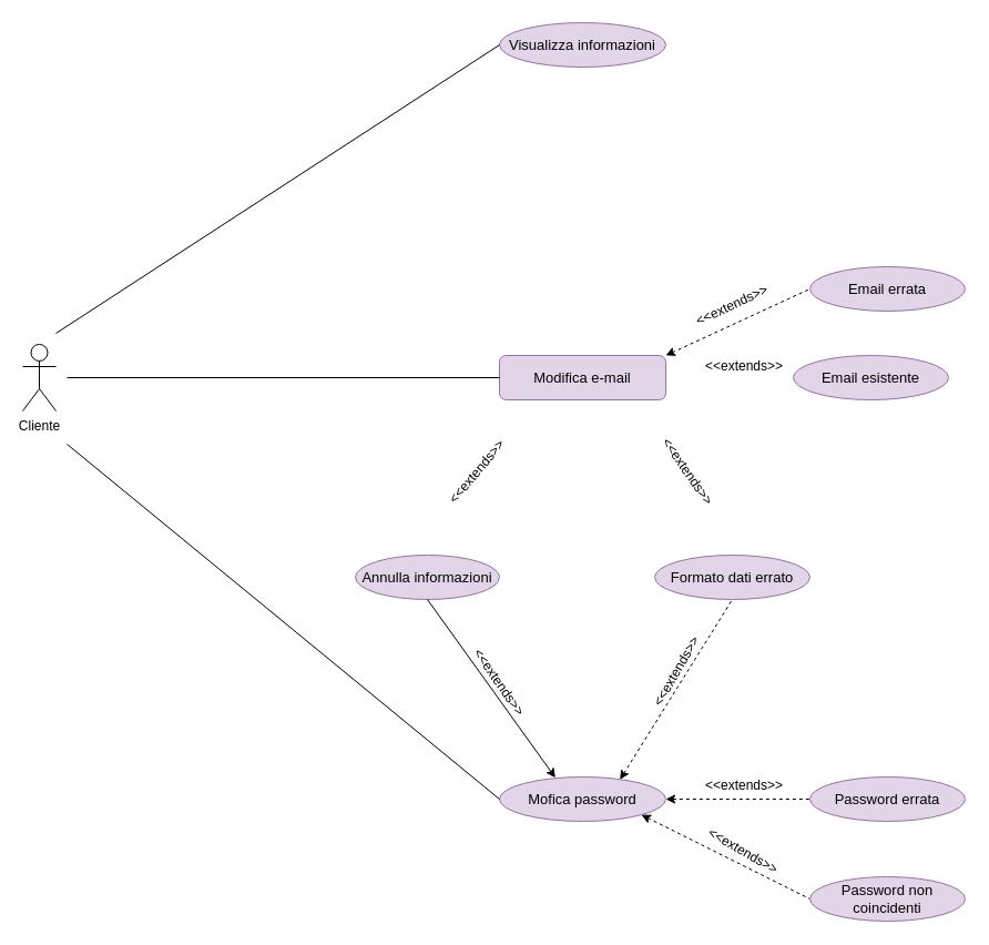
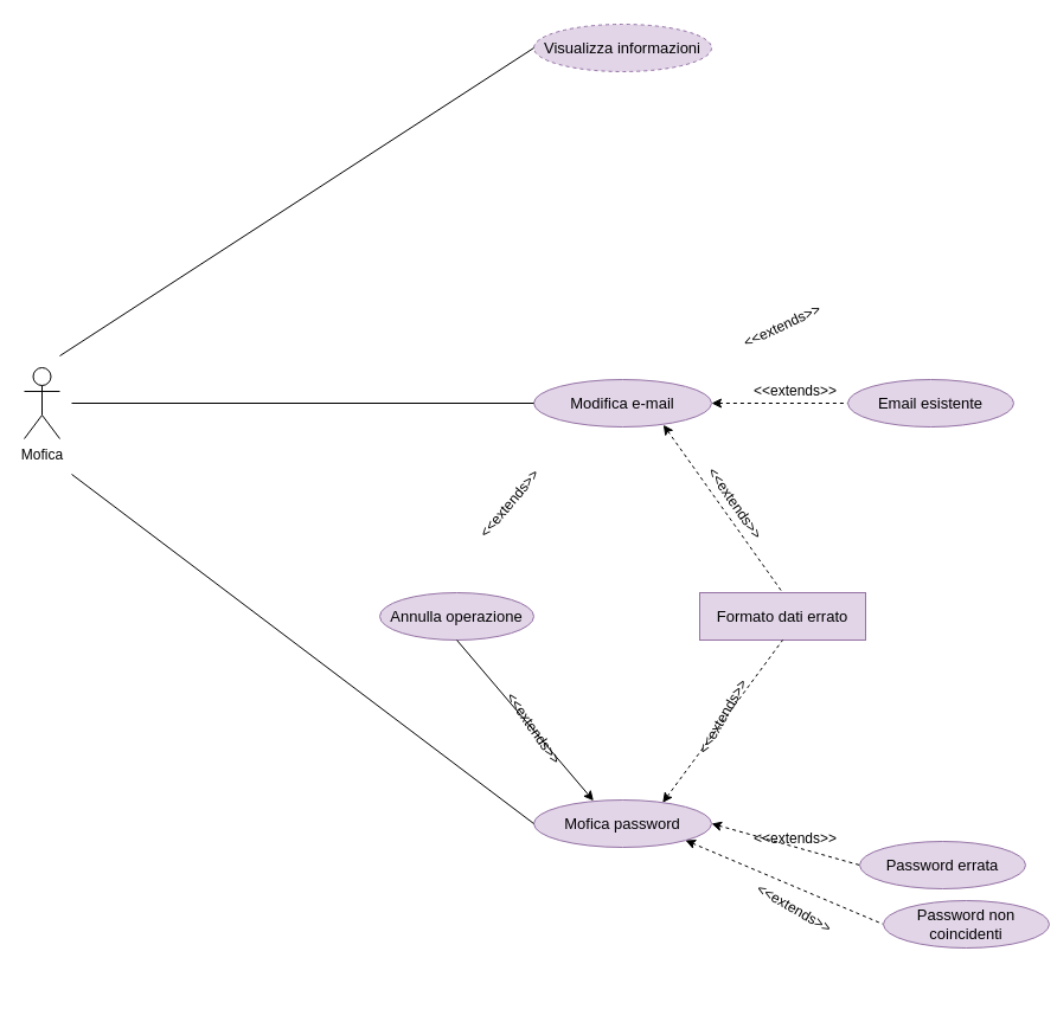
  <mxCell id="0" />
  <mxCell id="1" parent="0" />
- <mxCell id="2" value="Cliente&lt;br&gt;" style="shape=umlActor;verticalLabelPosition=bottom;verticalAlign=top;html=1;outlineConnect=0;" parent="1" vertex="1"><mxGeometry x="20" y="310" width="30" height="60" as="geometry" /></mxCell>
- <mxCell id="3" value="&lt;font style=&quot;font-size: 13px&quot;&gt;Modifica e-mail&lt;/font&gt;" style="whiteSpace=wrap;html=1;fillColor=#e1d5e7;strokeColor=#9673a6;rounded=1;" parent="1" vertex="1"><mxGeometry x="450" y="320" width="150" height="40" as="geometry" /></mxCell>
- <mxCell id="4" value="&lt;font style=&quot;font-size: 13px&quot;&gt;Visualizza informazioni&lt;/font&gt;" style="ellipse;whiteSpace=wrap;html=1;fillColor=#e1d5e7;strokeColor=#9673a6;" parent="1" vertex="1"><mxGeometry x="450" y="20" width="150" height="40" as="geometry" /></mxCell>
+ <mxCell id="2" value="Mofica&lt;br&gt;" style="shape=umlActor;verticalLabelPosition=bottom;verticalAlign=top;html=1;outlineConnect=0;" parent="1" vertex="1"><mxGeometry x="20" y="310" width="30" height="60" as="geometry" /></mxCell>
+ <mxCell id="3" value="&lt;font style=&quot;font-size: 13px&quot;&gt;Modifica e-mail&lt;/font&gt;" style="ellipse;whiteSpace=wrap;html=1;fillColor=#e1d5e7;strokeColor=#9673a6;" parent="1" vertex="1"><mxGeometry x="450" y="320" width="150" height="40" as="geometry" /></mxCell>
+ <mxCell id="4" value="&lt;font style=&quot;font-size: 13px&quot;&gt;Visualizza informazioni&lt;/font&gt;" style="ellipse;whiteSpace=wrap;html=1;fillColor=#e1d5e7;strokeColor=#9673a6;dashed=1;" parent="1" vertex="1"><mxGeometry x="450" y="20" width="150" height="40" as="geometry" /></mxCell>
  <mxCell id="5" value="" style="endArrow=none;html=1;rounded=0;fontSize=9;entryX=0;entryY=0.5;entryDx=0;entryDy=0;" parent="1" target="3" edge="1"><mxGeometry width="50" height="50" relative="1" as="geometry"><mxPoint x="60" y="340" as="sourcePoint" /><mxPoint x="130" y="325" as="targetPoint" /></mxGeometry></mxCell>
  <mxCell id="6" value="" style="endArrow=none;html=1;rounded=0;fontSize=9;entryX=0;entryY=0.5;entryDx=0;entryDy=0;" parent="1" target="4" edge="1"><mxGeometry width="50" height="50" relative="1" as="geometry"><mxPoint x="50" y="300" as="sourcePoint" /><mxPoint x="190" y="330" as="targetPoint" /></mxGeometry></mxCell>
- <mxCell id="7" value="&lt;font style=&quot;font-size: 13px&quot;&gt;Formato dati errato&lt;/font&gt;" style="ellipse;whiteSpace=wrap;html=1;fillColor=#e1d5e7;strokeColor=#9673a6;" parent="1" vertex="1"><mxGeometry x="590" y="500" width="140" height="40" as="geometry" /></mxCell>
- <mxCell id="8" value="&lt;font style=&quot;font-size: 13px&quot;&gt;Mofica password&lt;/font&gt;" style="ellipse;whiteSpace=wrap;html=1;fillColor=#e1d5e7;strokeColor=#9673a6;" vertex="1" parent="1"><mxGeometry x="450" y="700" width="150" height="40" as="geometry" /></mxCell>
+ <mxCell id="7" value="&lt;font style=&quot;font-size: 13px&quot;&gt;Formato dati errato&lt;/font&gt;" style="whiteSpace=wrap;html=1;fillColor=#e1d5e7;strokeColor=#9673a6;rounded=0;" parent="1" vertex="1"><mxGeometry x="590" y="500" width="140" height="40" as="geometry" /></mxCell>
+ <mxCell id="8" value="&lt;font style=&quot;font-size: 13px&quot;&gt;Mofica password&lt;/font&gt;" style="ellipse;whiteSpace=wrap;html=1;fillColor=#e1d5e7;strokeColor=#9673a6;" vertex="1" parent="1"><mxGeometry x="450" y="675" width="150" height="40" as="geometry" /></mxCell>
  <mxCell id="9" value="" style="endArrow=none;html=1;rounded=0;fontSize=9;entryX=0;entryY=0.5;entryDx=0;entryDy=0;" edge="1" parent="1" target="8"><mxGeometry width="50" height="50" relative="1" as="geometry"><mxPoint x="60" y="400" as="sourcePoint" /><mxPoint x="440" y="720" as="targetPoint" /></mxGeometry></mxCell>
+ <mxCell id="10" value="" style="endArrow=none;dashed=1;html=1;rounded=0;fontSize=9;jumpStyle=none;startArrow=classic;startFill=1;exitX=1;exitY=0.5;exitDx=0;exitDy=0;entryX=0;entryY=0.5;entryDx=0;entryDy=0;" edge="1" parent="1" source="3" target="11"><mxGeometry width="50" height="50" relative="1" as="geometry"><mxPoint x="596" y="250" as="sourcePoint" /><mxPoint x="706" y="250" as="targetPoint" /></mxGeometry></mxCell>
  <mxCell id="11" value="&lt;font style=&quot;font-size: 13px&quot;&gt;Email esistente&lt;/font&gt;" style="ellipse;whiteSpace=wrap;html=1;fillColor=#e1d5e7;strokeColor=#9673a6;" vertex="1" parent="1"><mxGeometry x="715" y="320" width="140" height="40" as="geometry" /></mxCell>
- <mxCell id="12" value="&lt;font style=&quot;font-size: 13px&quot;&gt;Password errata&lt;/font&gt;" style="ellipse;whiteSpace=wrap;html=1;fillColor=#e1d5e7;strokeColor=#9673a6;" vertex="1" parent="1"><mxGeometry x="730" y="700" width="140" height="40" as="geometry" /></mxCell>
+ <mxCell id="12" value="&lt;font style=&quot;font-size: 13px&quot;&gt;Password errata&lt;/font&gt;" style="ellipse;whiteSpace=wrap;html=1;fillColor=#e1d5e7;strokeColor=#9673a6;" vertex="1" parent="1"><mxGeometry x="725" y="710" width="140" height="40" as="geometry" /></mxCell>
  <mxCell id="13" value="" style="endArrow=none;dashed=1;html=1;rounded=0;fontSize=9;jumpStyle=none;startArrow=classic;startFill=1;entryX=0;entryY=0.5;entryDx=0;entryDy=0;exitX=1;exitY=0.5;exitDx=0;exitDy=0;" edge="1" parent="1" target="12" source="8"><mxGeometry width="50" height="50" relative="1" as="geometry"><mxPoint x="605" y="640" as="sourcePoint" /><mxPoint x="575" y="710" as="targetPoint" /></mxGeometry></mxCell>
- <mxCell id="14" value="&lt;font style=&quot;font-size: 13px&quot;&gt;Annulla informazioni&lt;/font&gt;" style="ellipse;whiteSpace=wrap;html=1;fillColor=#e1d5e7;strokeColor=#9673a6;" vertex="1" parent="1"><mxGeometry x="320" y="500" width="130" height="40" as="geometry" /></mxCell>
+ <mxCell id="14" value="&lt;font style=&quot;font-size: 13px&quot;&gt;Annulla operazione&lt;/font&gt;" style="ellipse;whiteSpace=wrap;html=1;fillColor=#e1d5e7;strokeColor=#9673a6;" vertex="1" parent="1"><mxGeometry x="320" y="500" width="130" height="40" as="geometry" /></mxCell>
  <mxCell id="15" value="" style="endArrow=none;dashed=1;html=1;rounded=0;fontSize=9;jumpStyle=none;startArrow=classic;startFill=1;entryX=0;entryY=0.5;entryDx=0;entryDy=0;exitX=1;exitY=1;exitDx=0;exitDy=0;" edge="1" parent="1" source="8" target="16"><mxGeometry width="50" height="50" relative="1" as="geometry"><mxPoint x="560" y="750" as="sourcePoint" /><mxPoint x="715" y="570" as="targetPoint" /></mxGeometry></mxCell>
- <mxCell id="16" value="&lt;font style=&quot;font-size: 13px&quot;&gt;Password non coincidenti&lt;/font&gt;" style="ellipse;whiteSpace=wrap;html=1;fillColor=#e1d5e7;strokeColor=#9673a6;" vertex="1" parent="1"><mxGeometry x="730" y="790" width="140" height="40" as="geometry" /></mxCell>
- <mxCell id="17" value="" style="endArrow=none;dashed=1;html=1;rounded=0;fontSize=9;jumpStyle=none;startArrow=classic;startFill=1;exitX=1;exitY=0;exitDx=0;exitDy=0;entryX=0;entryY=0.5;entryDx=0;entryDy=0;" edge="1" parent="1" source="3" target="18"><mxGeometry width="50" height="50" relative="1" as="geometry"><mxPoint x="573.718" y="235.774" as="sourcePoint" /><mxPoint x="706" y="180" as="targetPoint" /></mxGeometry></mxCell>
- <mxCell id="18" value="&lt;font style=&quot;font-size: 13px&quot;&gt;Email errata&lt;/font&gt;" style="ellipse;whiteSpace=wrap;html=1;fillColor=#e1d5e7;strokeColor=#9673a6;" vertex="1" parent="1"><mxGeometry x="730" y="240" width="140" height="40" as="geometry" /></mxCell>
+ <mxCell id="16" value="&lt;font style=&quot;font-size: 13px&quot;&gt;Password non coincidenti&lt;/font&gt;" style="ellipse;whiteSpace=wrap;html=1;fillColor=#e1d5e7;strokeColor=#9673a6;" vertex="1" parent="1"><mxGeometry x="745" y="760" width="140" height="40" as="geometry" /></mxCell>
  <mxCell id="19" value="&amp;lt;&amp;lt;extends&amp;gt;&amp;gt;" style="text;html=1;strokeColor=none;fillColor=none;align=center;verticalAlign=middle;whiteSpace=wrap;rounded=0;rotation=30;" vertex="1" parent="1"><mxGeometry x="640" y="752" width="60" height="30" as="geometry" /></mxCell>
  <mxCell id="20" value="&amp;lt;&amp;lt;extends&amp;gt;&amp;gt;" style="text;html=1;strokeColor=none;fillColor=none;align=center;verticalAlign=middle;whiteSpace=wrap;rounded=0;rotation=0;" vertex="1" parent="1"><mxGeometry x="641" y="315" width="60" height="30" as="geometry" /></mxCell>
  <mxCell id="21" value="&amp;lt;&amp;lt;extends&amp;gt;&amp;gt;" style="text;html=1;strokeColor=none;fillColor=none;align=center;verticalAlign=middle;whiteSpace=wrap;rounded=0;rotation=-25;" vertex="1" parent="1"><mxGeometry x="630" y="260" width="60" height="30" as="geometry" /></mxCell>
  <mxCell id="22" value="&amp;lt;&amp;lt;extends&amp;gt;&amp;gt;" style="text;html=1;strokeColor=none;fillColor=none;align=center;verticalAlign=middle;whiteSpace=wrap;rounded=0;rotation=0;" vertex="1" parent="1"><mxGeometry x="641" y="693" width="60" height="30" as="geometry" /></mxCell>
  <mxCell id="23" value="" style="endArrow=none;dashed=0;html=1;rounded=0;fontSize=9;jumpStyle=none;startArrow=classic;startFill=1;entryX=0.5;entryY=1;entryDx=0;entryDy=0;exitX=0.336;exitY=0.017;exitDx=0;exitDy=0;exitPerimeter=0;" edge="1" parent="1" source="8" target="14"><mxGeometry width="50" height="50" relative="1" as="geometry"><mxPoint x="500" y="700" as="sourcePoint" /><mxPoint x="540" y="540" as="targetPoint" /></mxGeometry></mxCell>
+ <mxCell id="24" value="" style="endArrow=none;dashed=1;html=1;rounded=0;fontSize=9;jumpStyle=none;startArrow=classic;startFill=1;entryX=0.5;entryY=0;entryDx=0;entryDy=0;exitX=0.729;exitY=0.957;exitDx=0;exitDy=0;exitPerimeter=0;" edge="1" parent="1" source="3" target="7"><mxGeometry width="50" height="50" relative="1" as="geometry"><mxPoint x="560" y="360" as="sourcePoint" /><mxPoint x="600" y="510" as="targetPoint" /></mxGeometry></mxCell>
  <mxCell id="25" value="" style="endArrow=none;dashed=1;html=1;rounded=0;fontSize=9;jumpStyle=none;startArrow=classic;startFill=1;entryX=0.5;entryY=1;entryDx=0;entryDy=0;exitX=0.725;exitY=0.057;exitDx=0;exitDy=0;exitPerimeter=0;" edge="1" parent="1" source="8" target="7"><mxGeometry width="50" height="50" relative="1" as="geometry"><mxPoint x="560" y="700" as="sourcePoint" /><mxPoint x="682" y="678" as="targetPoint" /></mxGeometry></mxCell>
  <mxCell id="26" value="&amp;lt;&amp;lt;extends&amp;gt;&amp;gt;" style="text;html=1;strokeColor=none;fillColor=none;align=center;verticalAlign=middle;whiteSpace=wrap;rounded=0;rotation=55;" vertex="1" parent="1"><mxGeometry x="590" y="410" width="60" height="30" as="geometry" /></mxCell>
  <mxCell id="27" value="&amp;lt;&amp;lt;extends&amp;gt;&amp;gt;" style="text;html=1;strokeColor=none;fillColor=none;align=center;verticalAlign=middle;whiteSpace=wrap;rounded=0;rotation=55;" vertex="1" parent="1"><mxGeometry x="420" y="600" width="60" height="30" as="geometry" /></mxCell>
  <mxCell id="28" value="&amp;lt;&amp;lt;extends&amp;gt;&amp;gt;" style="text;html=1;strokeColor=none;fillColor=none;align=center;verticalAlign=middle;whiteSpace=wrap;rounded=0;rotation=-50;" vertex="1" parent="1"><mxGeometry x="400" y="410" width="60" height="30" as="geometry" /></mxCell>
  <mxCell id="29" value="&amp;lt;&amp;lt;extends&amp;gt;&amp;gt;" style="text;html=1;strokeColor=none;fillColor=none;align=center;verticalAlign=middle;whiteSpace=wrap;rounded=0;rotation=-60;" vertex="1" parent="1"><mxGeometry x="580" y="590" width="60" height="30" as="geometry" /></mxCell>
